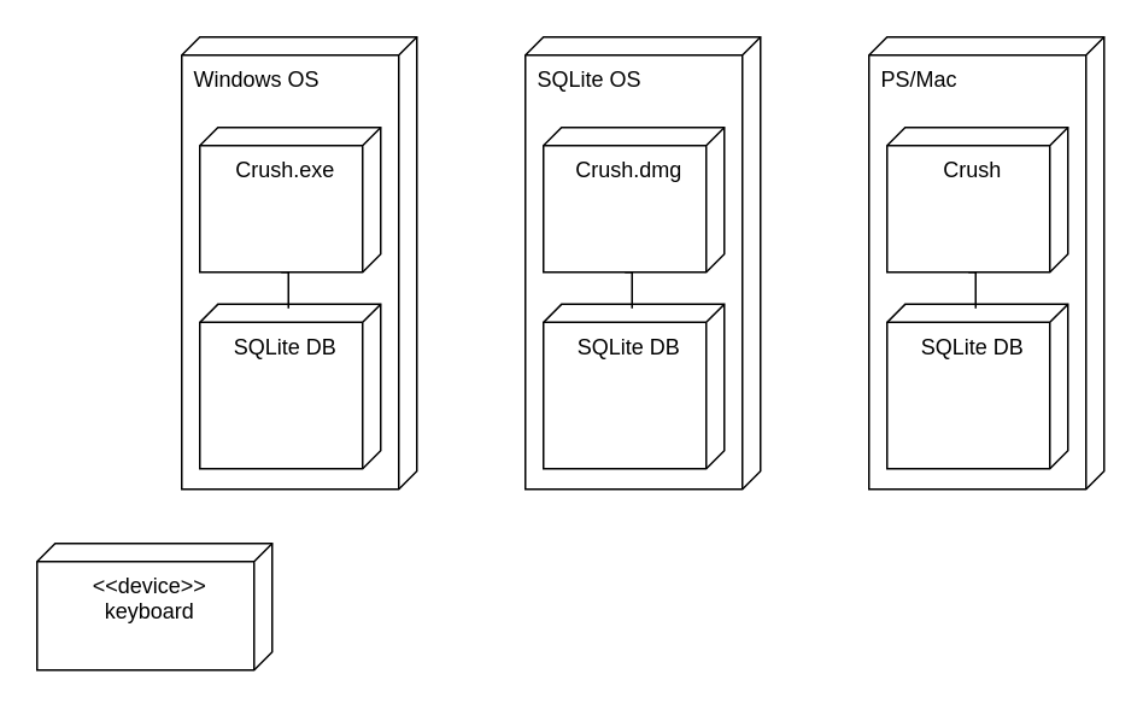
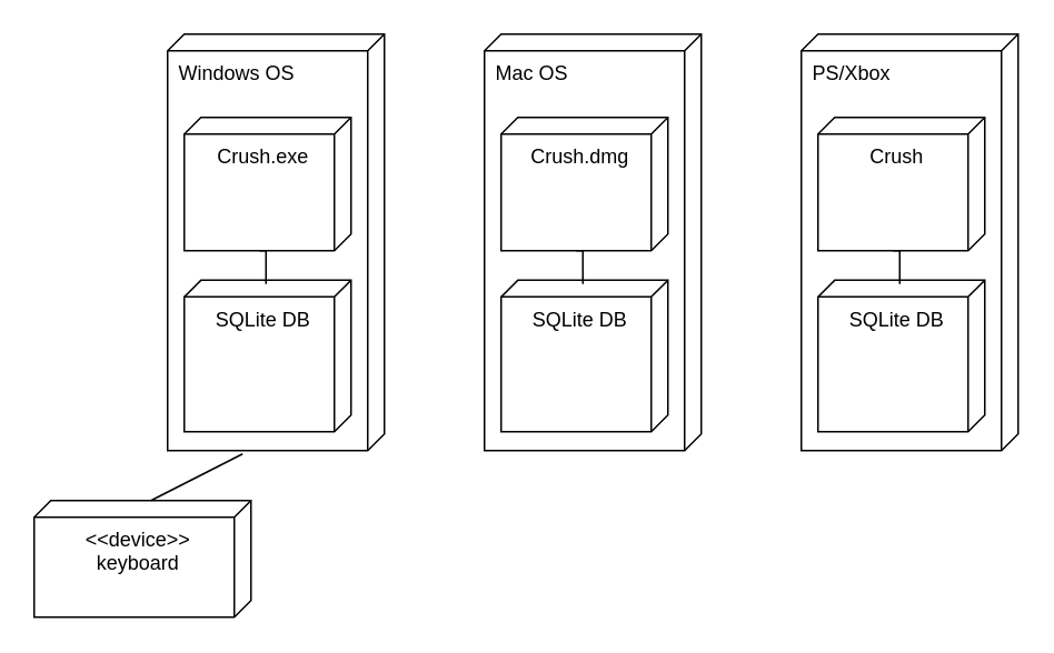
  <mxCell id="0" />
  <mxCell id="1" parent="0" />
  <mxCell id="2" value="Windows OS" style="verticalAlign=top;align=left;shape=cube;size=10;direction=south;fontStyle=0;html=1;boundedLbl=1;spacingLeft=5;whiteSpace=wrap;" vertex="1" parent="1"><mxGeometry x="100" y="20" width="130" height="250" as="geometry" /></mxCell>
  <mxCell id="3" value="Crush.exe" style="verticalAlign=top;align=center;shape=cube;size=10;direction=south;html=1;boundedLbl=1;spacingLeft=5;whiteSpace=wrap;" vertex="1" parent="2"><mxGeometry width="100" height="80" relative="1" as="geometry"><mxPoint x="10" y="50" as="offset" /></mxGeometry></mxCell>
  <mxCell id="4" value="SQLite DB" style="verticalAlign=top;align=center;shape=cube;size=10;direction=south;html=1;boundedLbl=1;spacingLeft=5;whiteSpace=wrap;" vertex="1" parent="2"><mxGeometry x="10" y="147.727" width="100" height="90.909" as="geometry" /></mxCell>
  <mxCell id="5" style="edgeStyle=orthogonalEdgeStyle;rounded=0;orthogonalLoop=1;jettySize=auto;html=1;exitX=0;exitY=0;exitDx=80;exitDy=55;exitPerimeter=0;entryX=0.025;entryY=0.51;entryDx=0;entryDy=0;entryPerimeter=0;endArrow=none;startFill=0;" edge="1" parent="2" source="3" target="4"><mxGeometry relative="1" as="geometry" /></mxCell>
- <mxCell id="6" value="SQLite OS" style="verticalAlign=top;align=left;shape=cube;size=10;direction=south;fontStyle=0;html=1;boundedLbl=1;spacingLeft=5;whiteSpace=wrap;" vertex="1" parent="1"><mxGeometry x="290" y="20" width="130" height="250" as="geometry" /></mxCell>
+ <mxCell id="6" value="Mac OS" style="verticalAlign=top;align=left;shape=cube;size=10;direction=south;fontStyle=0;html=1;boundedLbl=1;spacingLeft=5;whiteSpace=wrap;" vertex="1" parent="1"><mxGeometry x="290" y="20" width="130" height="250" as="geometry" /></mxCell>
  <mxCell id="7" value="Crush.dmg" style="verticalAlign=top;align=center;shape=cube;size=10;direction=south;html=1;boundedLbl=1;spacingLeft=5;whiteSpace=wrap;" vertex="1" parent="6"><mxGeometry width="100" height="80" relative="1" as="geometry"><mxPoint x="10" y="50" as="offset" /></mxGeometry></mxCell>
  <mxCell id="8" value="SQLite DB" style="verticalAlign=top;align=center;shape=cube;size=10;direction=south;html=1;boundedLbl=1;spacingLeft=5;whiteSpace=wrap;" vertex="1" parent="6"><mxGeometry x="10" y="147.727" width="100" height="90.909" as="geometry" /></mxCell>
  <mxCell id="9" style="edgeStyle=orthogonalEdgeStyle;rounded=0;orthogonalLoop=1;jettySize=auto;html=1;exitX=0;exitY=0;exitDx=80;exitDy=55;exitPerimeter=0;entryX=0.025;entryY=0.51;entryDx=0;entryDy=0;entryPerimeter=0;endArrow=none;startFill=0;" edge="1" parent="6" source="7" target="8"><mxGeometry relative="1" as="geometry" /></mxCell>
- <mxCell id="10" value="PS/Mac" style="verticalAlign=top;align=left;shape=cube;size=10;direction=south;fontStyle=0;html=1;boundedLbl=1;spacingLeft=5;whiteSpace=wrap;" vertex="1" parent="1"><mxGeometry x="480" y="20" width="130" height="250" as="geometry" /></mxCell>
+ <mxCell id="10" value="PS/Xbox" style="verticalAlign=top;align=left;shape=cube;size=10;direction=south;fontStyle=0;html=1;boundedLbl=1;spacingLeft=5;whiteSpace=wrap;" vertex="1" parent="1"><mxGeometry x="480" y="20" width="130" height="250" as="geometry" /></mxCell>
  <mxCell id="11" value="Crush" style="verticalAlign=top;align=center;shape=cube;size=10;direction=south;html=1;boundedLbl=1;spacingLeft=5;whiteSpace=wrap;" vertex="1" parent="10"><mxGeometry width="100" height="80" relative="1" as="geometry"><mxPoint x="10" y="50" as="offset" /></mxGeometry></mxCell>
  <mxCell id="12" value="SQLite DB" style="verticalAlign=top;align=center;shape=cube;size=10;direction=south;html=1;boundedLbl=1;spacingLeft=5;whiteSpace=wrap;" vertex="1" parent="10"><mxGeometry x="10" y="147.727" width="100" height="90.909" as="geometry" /></mxCell>
  <mxCell id="13" style="edgeStyle=orthogonalEdgeStyle;rounded=0;orthogonalLoop=1;jettySize=auto;html=1;exitX=0;exitY=0;exitDx=80;exitDy=55;exitPerimeter=0;entryX=0.025;entryY=0.51;entryDx=0;entryDy=0;entryPerimeter=0;endArrow=none;startFill=0;" edge="1" parent="10" source="11" target="12"><mxGeometry relative="1" as="geometry" /></mxCell>
  <mxCell id="14" value="&amp;lt;&amp;lt;device&amp;gt;&amp;gt;&lt;div&gt;keyboard&lt;/div&gt;" style="verticalAlign=top;align=center;shape=cube;size=10;direction=south;fontStyle=0;html=1;boundedLbl=1;spacingLeft=5;whiteSpace=wrap;" vertex="1" parent="1"><mxGeometry x="20" y="300" width="130" height="70" as="geometry" /></mxCell>
+ <mxCell id="15" style="rounded=0;orthogonalLoop=1;jettySize=auto;html=1;exitX=0;exitY=0;exitDx=0;exitDy=60;exitPerimeter=0;entryX=1.008;entryY=0.654;entryDx=0;entryDy=0;entryPerimeter=0;endArrow=none;startFill=0;" edge="1" parent="1" source="14" target="2"><mxGeometry relative="1" as="geometry" /></mxCell>
